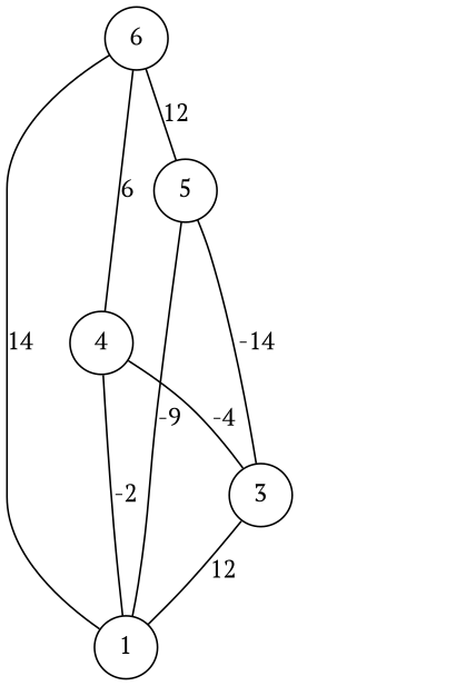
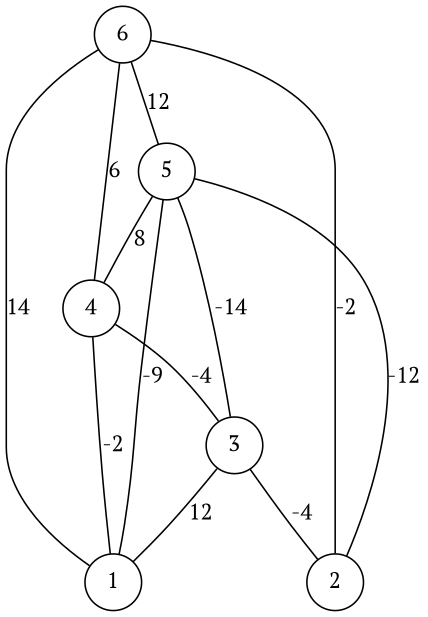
  graph {
    fontname="PT Serif"
    node [fontname="PT Serif" shape=circle]
    edge [fontname="PT Serif"]
    6
    1
+   2
    4
    5
    3
    6 -- 1 [label=14]
+   6 -- 2 [label=-2]
    6 -- 4 [label=6]
    6 -- 5 [label=12]
    4 -- 1 [label=-2]
    4 -- 3 [label=-4]
    5 -- 1 [label=-9]
+   5 -- 2 [label=-12]
+   5 -- 4 [label=8]
    5 -- 3 [label=-14]
    3 -- 1 [label=12]
+   3 -- 2 [label=-4]
  }
